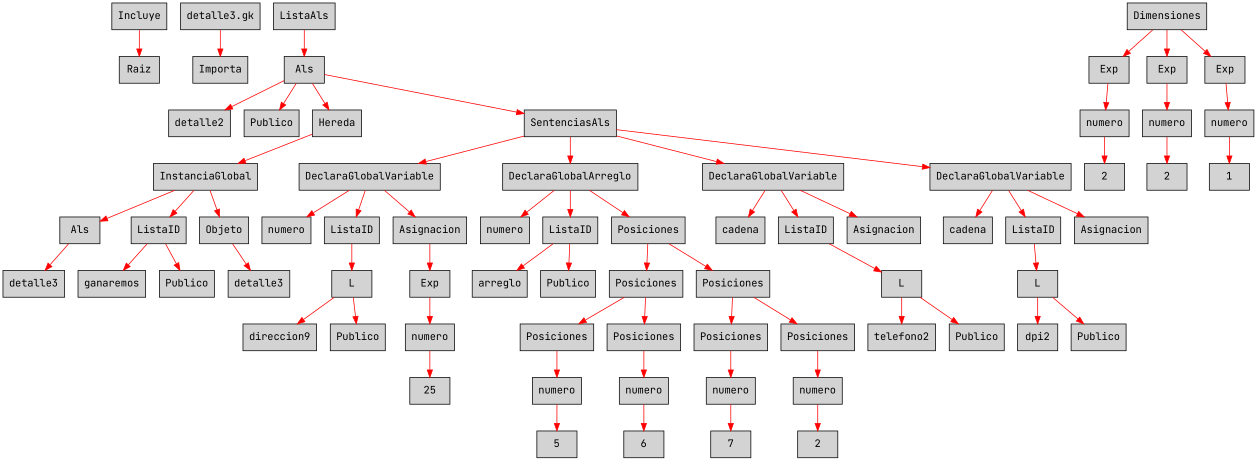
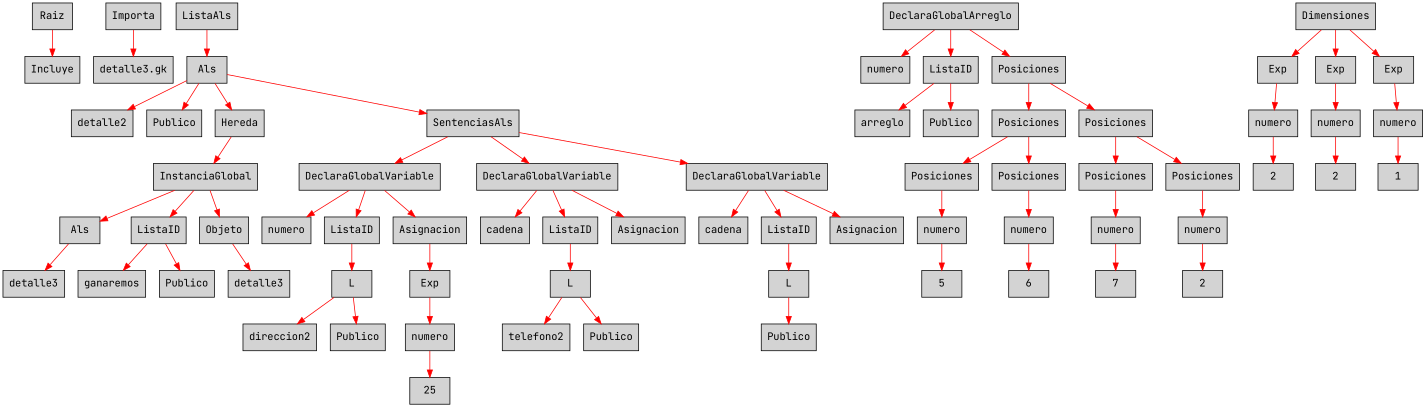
  digraph {
    fontname="JetBrains Mono"
    node [fontname="JetBrains Mono" shape=box style=filled]
    edge [color=red fontname="JetBrains Mono"]
    n1 [label=Raiz]
    n2 [label=Incluye]
    n3 [label=Importa]
    n4 [label="detalle3.gk"]
    n5 [label=ListaAls]
    n6 [label=Als]
    n7 [label=detalle2]
    n8 [label=Publico]
    n9 [label=Hereda]
    n10 [label=SentenciasAls]
    n11 [label=InstanciaGlobal]
    n12 [label=DeclaraGlobalVariable]
    n13 [label=DeclaraGlobalArreglo]
    n14 [label=DeclaraGlobalVariable]
    n15 [label=DeclaraGlobalVariable]
    n16 [label=numero]
    n17 [label=ListaID]
    n18 [label=Asignacion]
    n19 [label=Als]
    n20 [label=ListaID]
    n21 [label=Objeto]
    n22 [label=numero]
    n23 [label=ListaID]
    n24 [label=Posiciones]
    n25 [label=cadena]
    n26 [label=ListaID]
    n27 [label=Asignacion]
    n28 [label=cadena]
    n29 [label=ListaID]
    n30 [label=Asignacion]
    n31 [label=L]
    n32 [label=Exp]
-   n33 [label=direccion9]
+   n33 [label=direccion2]
    n34 [label=Publico]
    n35 [label=numero]
    n36 [label=25]
    n37 [label=detalle3]
    n38 [label=ganaremos]
    n39 [label=Publico]
    n40 [label=detalle3]
    n41 [label=arreglo]
    n42 [label=Publico]
    n43 [label=Dimensiones]
    n44 [label=Exp]
    n45 [label=Exp]
    n46 [label=Exp]
    n47 [label=Posiciones]
    n48 [label=Posiciones]
    n49 [label=numero]
    n50 [label=numero]
    n51 [label=numero]
    n52 [label=2]
    n53 [label=2]
    n54 [label=1]
    n55 [label=Posiciones]
    n56 [label=Posiciones]
    n57 [label=Posiciones]
    n58 [label=Posiciones]
    n59 [label=numero]
    n60 [label=numero]
    n61 [label=5]
    n62 [label=6]
    n63 [label=numero]
    n64 [label=numero]
    n65 [label=7]
    n66 [label=2]
    n67 [label=L]
    n68 [label=telefono2]
    n69 [label=Publico]
    n70 [label=L]
-   n71 [label=dpi2]
    n72 [label=Publico]
-   n2 -> n1
-   n4 -> n3
+   n1 -> n2
+   n3 -> n4
    n5 -> n6
    n6 -> n7
    n6 -> n8
    n6 -> n9
    n6 -> n10
    n9 -> n11
    n10 -> n12
-   n10 -> n13
    n10 -> n14
    n10 -> n15
    n11 -> n19
    n11 -> n20
    n11 -> n21
    n12 -> n16
    n12 -> n17
    n12 -> n18
    n13 -> n22
    n13 -> n23
    n13 -> n24
    n14 -> n25
    n14 -> n26
    n14 -> n27
    n15 -> n28
    n15 -> n29
    n15 -> n30
    n17 -> n31
    n18 -> n32
    n19 -> n37
    n20 -> n38
    n20 -> n39
    n21 -> n40
    n23 -> n41
    n23 -> n42
    n24 -> n47
    n24 -> n48
    n26 -> n67
    n29 -> n70
    n31 -> n33
    n31 -> n34
    n32 -> n35
    n35 -> n36
    n43 -> n44
    n43 -> n45
    n43 -> n46
    n44 -> n49
    n45 -> n50
    n46 -> n51
    n47 -> n55
    n47 -> n56
    n48 -> n57
    n48 -> n58
    n49 -> n52
    n50 -> n53
    n51 -> n54
    n55 -> n59
    n56 -> n60
    n57 -> n63
    n58 -> n64
    n59 -> n61
    n60 -> n62
    n63 -> n65
    n64 -> n66
    n67 -> n68
    n67 -> n69
-   n70 -> n71
    n70 -> n72
  }
